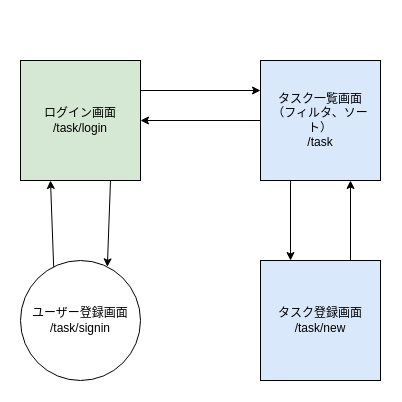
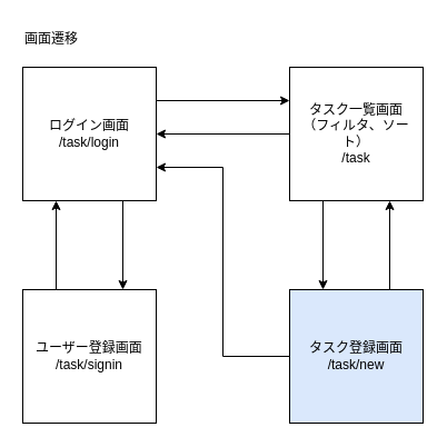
  <mxCell id="0" />
  <mxCell id="1" parent="0" />
- <mxCell id="2" value="ログイン画面&lt;br&gt;/task/login" style="rounded=0;whiteSpace=wrap;html=1;fillColor=#d5e8d4;" vertex="1" parent="1"><mxGeometry x="20" y="60" width="120" height="120" as="geometry" /></mxCell>
- <mxCell id="3" value="タスク一覧画面&lt;br&gt;（フィルタ、ソート）&lt;br&gt;/task" style="rounded=0;whiteSpace=wrap;html=1;fillColor=#dae8fc;" vertex="1" parent="1"><mxGeometry x="260" y="60" width="120" height="120" as="geometry" /></mxCell>
- <mxCell id="4" value="ユーザー登録画面&lt;br&gt;/task/signin" style="ellipse;whiteSpace=wrap;html=1;" vertex="1" parent="1"><mxGeometry x="20" y="260" width="120" height="120" as="geometry" /></mxCell>
+ <mxCell id="2" value="ログイン画面&lt;br&gt;/task/login" style="rounded=0;whiteSpace=wrap;html=1;" vertex="1" parent="1"><mxGeometry x="20" y="60" width="120" height="120" as="geometry" /></mxCell>
+ <mxCell id="3" value="タスク一覧画面&lt;br&gt;（フィルタ、ソート）&lt;br&gt;/task" style="rounded=0;whiteSpace=wrap;html=1;" vertex="1" parent="1"><mxGeometry x="260" y="60" width="120" height="120" as="geometry" /></mxCell>
+ <mxCell id="4" value="ユーザー登録画面&lt;br&gt;/task/signin" style="rounded=0;whiteSpace=wrap;html=1;" vertex="1" parent="1"><mxGeometry x="20" y="260" width="120" height="120" as="geometry" /></mxCell>
  <mxCell id="5" value="タスク登録画面&lt;br&gt;/task/new" style="rounded=0;whiteSpace=wrap;html=1;fillColor=#dae8fc;" vertex="1" parent="1"><mxGeometry x="260" y="260" width="120" height="120" as="geometry" /></mxCell>
  <mxCell id="6" value="" style="endArrow=classic;html=1;rounded=0;exitX=0.75;exitY=1;exitDx=0;exitDy=0;entryX=0.75;entryY=0;entryDx=0;entryDy=0;" edge="1" parent="1" source="2" target="4"><mxGeometry width="50" height="50" relative="1" as="geometry"><mxPoint x="170" y="250" as="sourcePoint" /><mxPoint x="220" y="200" as="targetPoint" /></mxGeometry></mxCell>
  <mxCell id="7" value="" style="endArrow=classic;html=1;rounded=0;exitX=1;exitY=0.25;exitDx=0;exitDy=0;entryX=0;entryY=0.25;entryDx=0;entryDy=0;" edge="1" parent="1" source="2" target="3"><mxGeometry width="50" height="50" relative="1" as="geometry"><mxPoint x="90" y="190" as="sourcePoint" /><mxPoint x="90" y="270" as="targetPoint" /></mxGeometry></mxCell>
  <mxCell id="8" value="" style="endArrow=classic;html=1;rounded=0;entryX=0.75;entryY=1;entryDx=0;entryDy=0;exitX=0.75;exitY=0;exitDx=0;exitDy=0;" edge="1" parent="1" source="5" target="3"><mxGeometry width="50" height="50" relative="1" as="geometry"><mxPoint x="320" y="210" as="sourcePoint" /><mxPoint x="270" y="130" as="targetPoint" /></mxGeometry></mxCell>
  <mxCell id="9" value="" style="endArrow=classic;html=1;rounded=0;exitX=0.25;exitY=1;exitDx=0;exitDy=0;entryX=0.25;entryY=0;entryDx=0;entryDy=0;" edge="1" parent="1" source="3" target="5"><mxGeometry width="50" height="50" relative="1" as="geometry"><mxPoint x="360" y="190" as="sourcePoint" /><mxPoint x="360" y="270" as="targetPoint" /></mxGeometry></mxCell>
  <mxCell id="10" value="" style="endArrow=classic;html=1;rounded=0;entryX=0.25;entryY=1;entryDx=0;entryDy=0;exitX=0.25;exitY=0;exitDx=0;exitDy=0;" edge="1" parent="1" source="4" target="2"><mxGeometry width="50" height="50" relative="1" as="geometry"><mxPoint x="60" y="220" as="sourcePoint" /><mxPoint x="120" y="270" as="targetPoint" /></mxGeometry></mxCell>
  <mxCell id="11" value="" style="endArrow=classic;html=1;rounded=0;exitX=0;exitY=0.5;exitDx=0;exitDy=0;entryX=1;entryY=0.5;entryDx=0;entryDy=0;" edge="1" parent="1" source="3" target="2"><mxGeometry width="50" height="50" relative="1" as="geometry"><mxPoint x="150" y="100" as="sourcePoint" /><mxPoint x="270" y="100" as="targetPoint" /></mxGeometry></mxCell>
+ <mxCell id="12" value="" style="endArrow=classic;html=1;rounded=0;exitX=0;exitY=0.5;exitDx=0;exitDy=0;entryX=1;entryY=0.75;entryDx=0;entryDy=0;" edge="1" parent="1" source="5" target="2"><mxGeometry width="50" height="50" relative="1" as="geometry"><mxPoint x="270" y="160" as="sourcePoint" /><mxPoint x="200" y="150" as="targetPoint" /><Array as="points"><mxPoint x="200" y="320" /><mxPoint x="200" y="150" /></Array></mxGeometry></mxCell>
+ <mxCell id="13" value="画面遷移" style="text;html=1;strokeColor=none;fillColor=none;align=left;verticalAlign=middle;whiteSpace=wrap;rounded=0;" vertex="1" parent="1"><mxGeometry x="20" y="20" width="360" height="30" as="geometry" /></mxCell>
